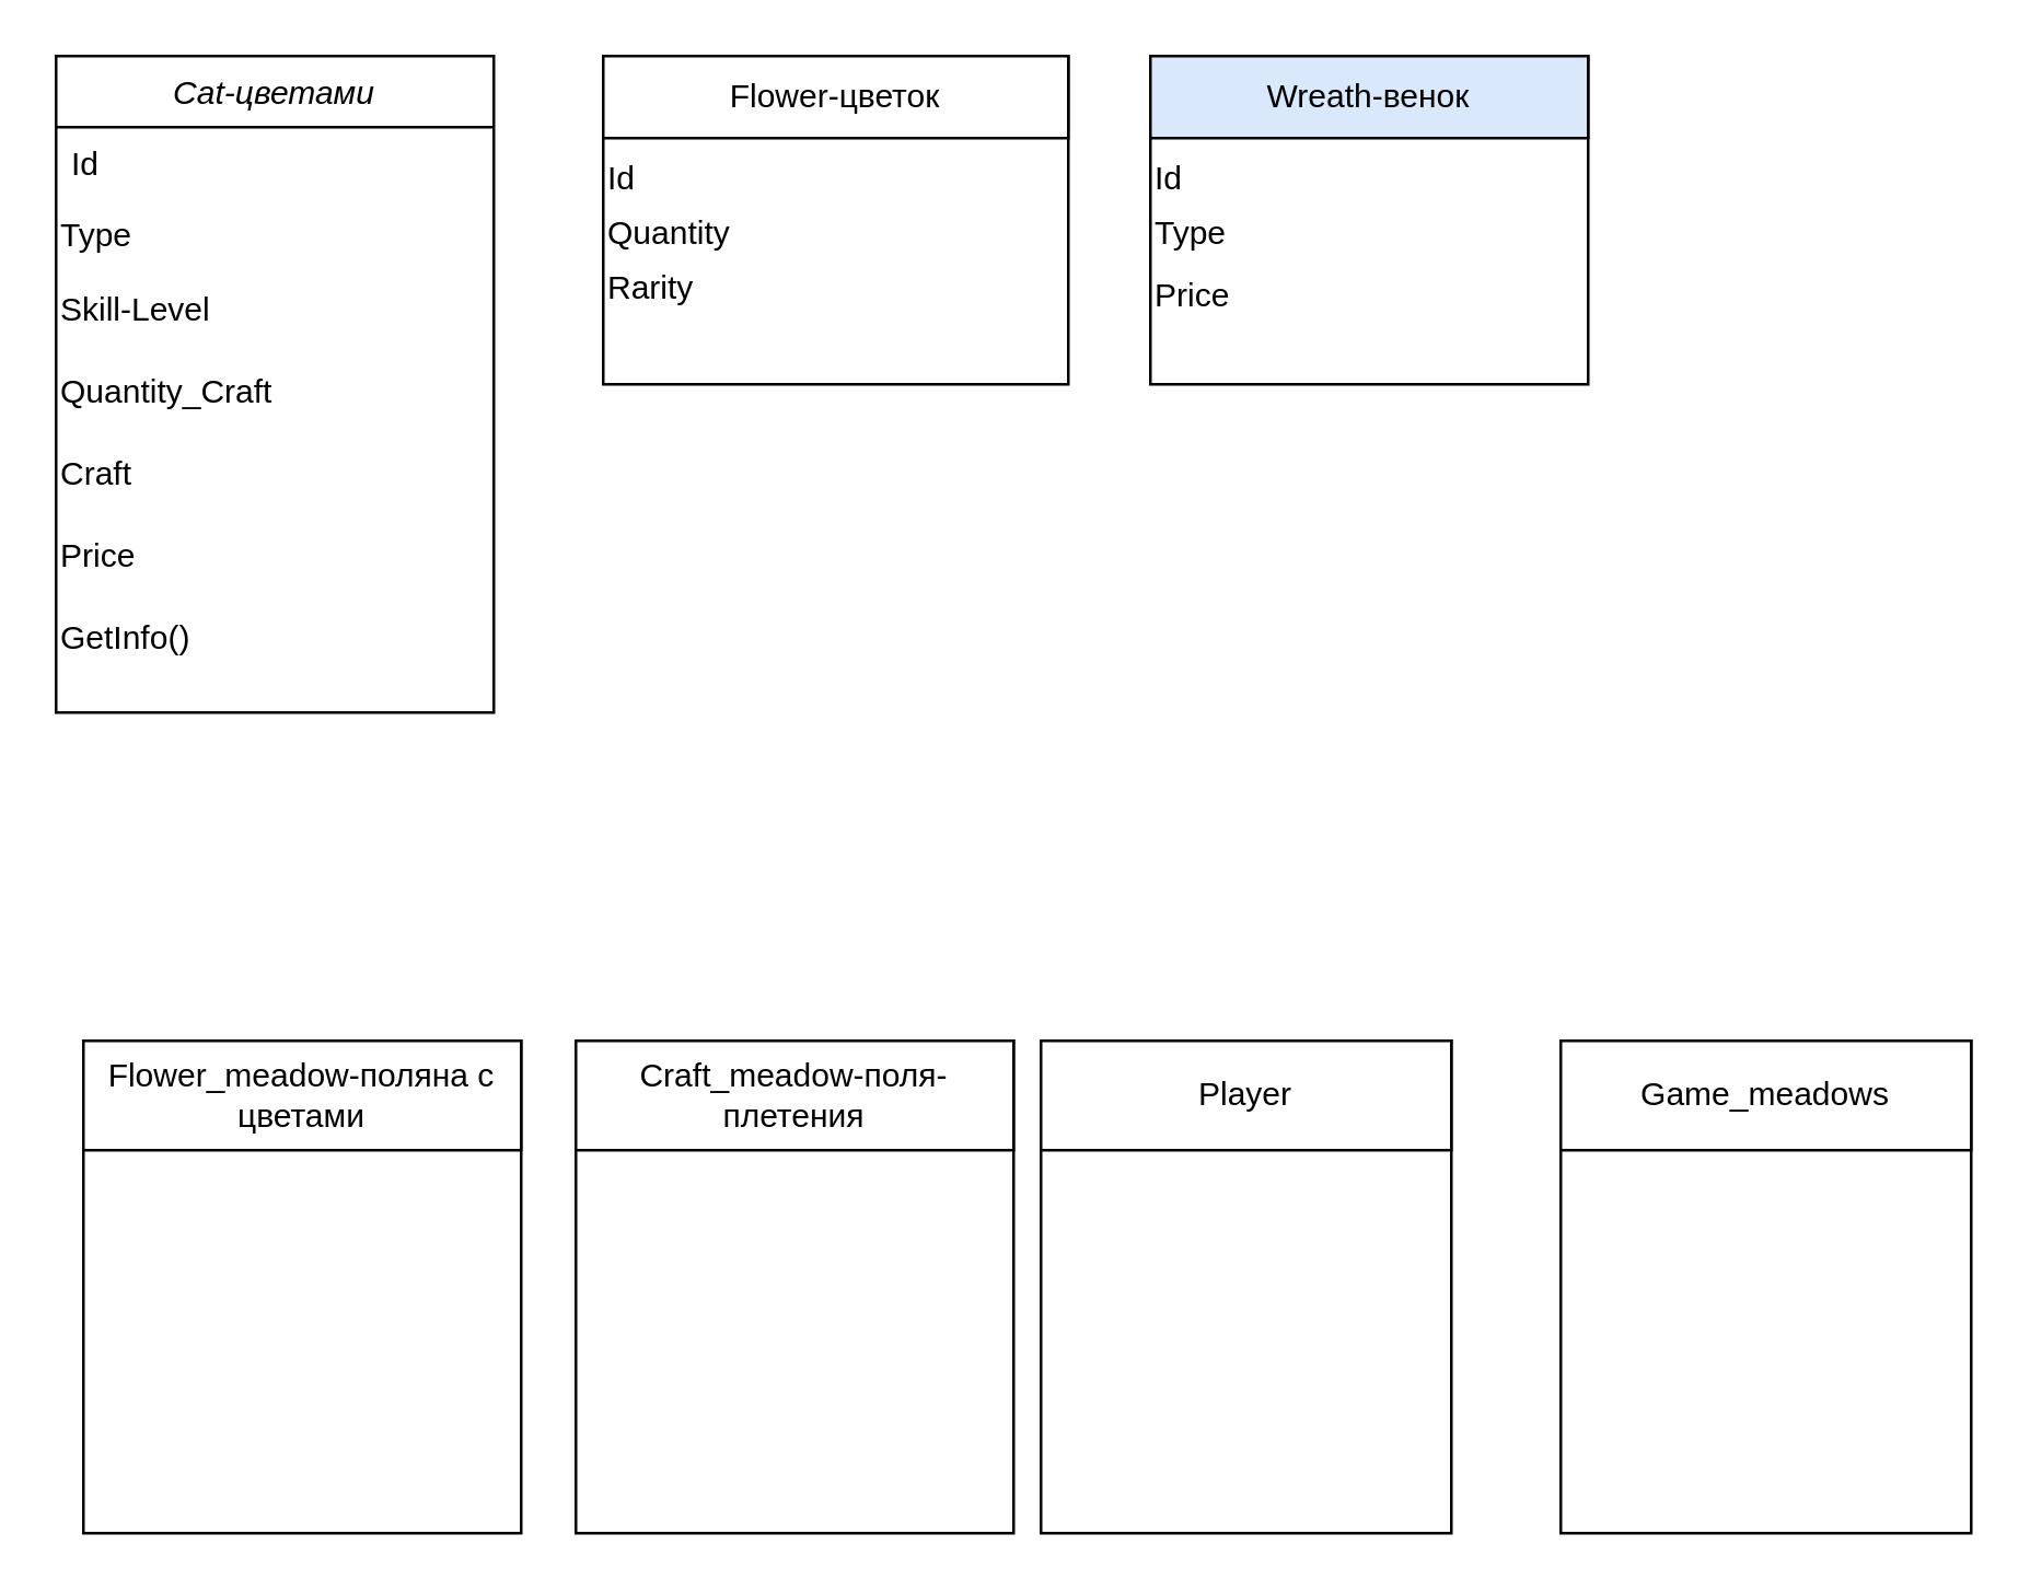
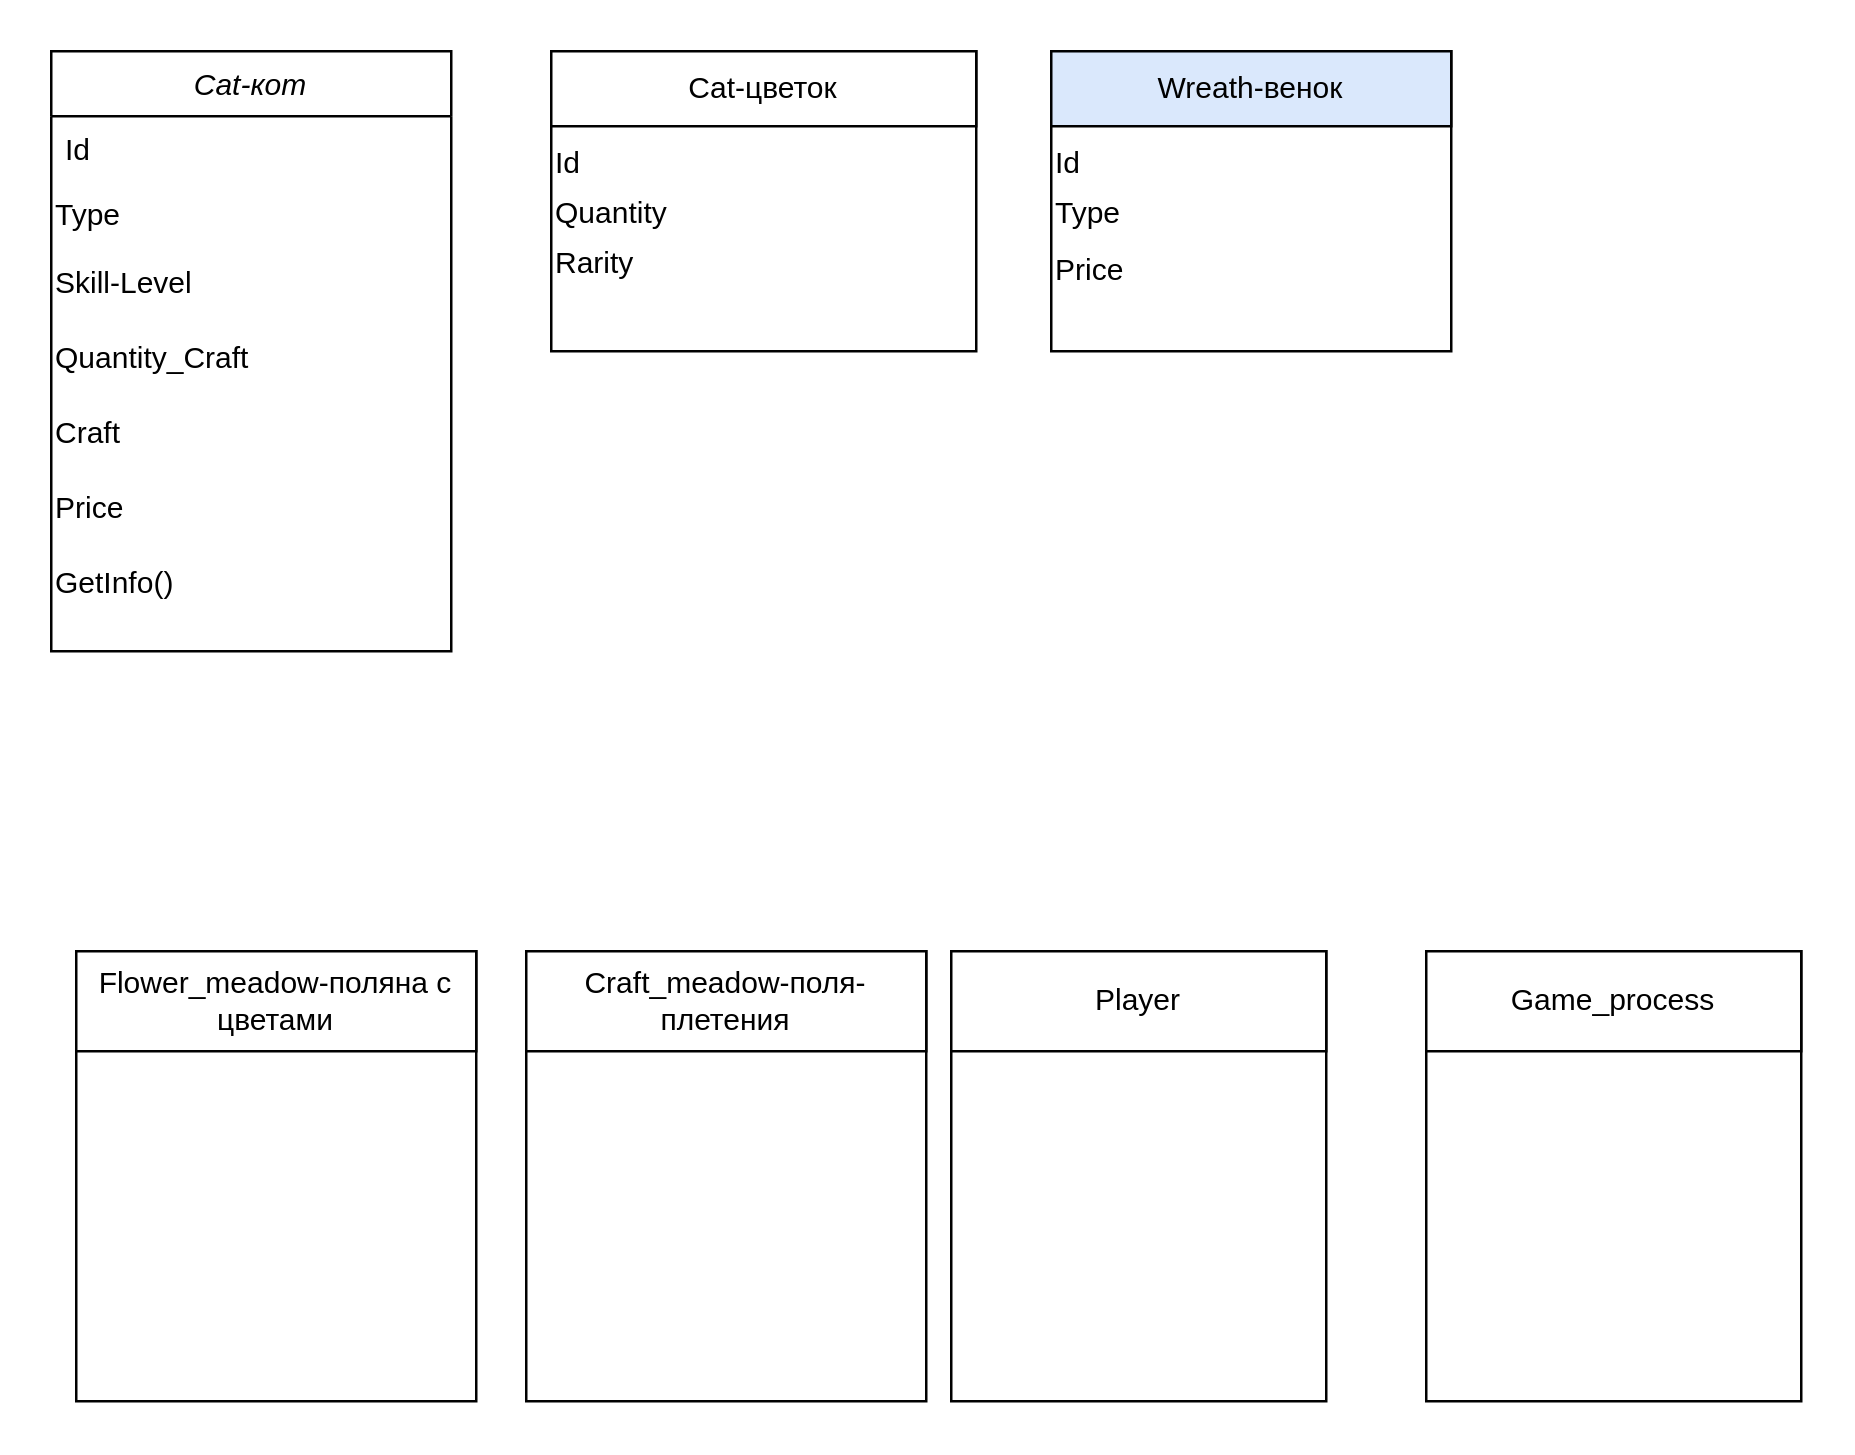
  <mxCell id="0" />
  <mxCell id="1" parent="0" />
- <mxCell id="2" value="Cat-цветами&#10;" style="swimlane;fontStyle=2;align=center;verticalAlign=top;childLayout=stackLayout;horizontal=1;startSize=26;horizontalStack=0;resizeParent=1;resizeLast=0;collapsible=1;marginBottom=0;rounded=0;shadow=0;strokeWidth=1;" parent="1" vertex="1"><mxGeometry width="160" height="240" as="geometry" x="20" y="20"><mxRectangle x="230" y="140" width="160" height="26" as="alternateBounds" /></mxGeometry></mxCell>
+ <mxCell id="2" value="Cat-кот&#10;" style="swimlane;fontStyle=2;align=center;verticalAlign=top;childLayout=stackLayout;horizontal=1;startSize=26;horizontalStack=0;resizeParent=1;resizeLast=0;collapsible=1;marginBottom=0;rounded=0;shadow=0;strokeWidth=1;" parent="1" vertex="1"><mxGeometry width="160" height="240" as="geometry" x="20" y="20"><mxRectangle x="230" y="140" width="160" height="26" as="alternateBounds" /></mxGeometry></mxCell>
  <mxCell id="3" value="Id" style="text;align=left;verticalAlign=top;spacingLeft=4;spacingRight=4;overflow=hidden;rotatable=0;points=[[0,0.5],[1,0.5]];portConstraint=eastwest;" parent="2" vertex="1"><mxGeometry y="26" width="160" height="26" as="geometry" /></mxCell>
  <mxCell id="4" value="Type" style="text;align=left;verticalAlign=top;spacingLeft=0;spacingRight=4;overflow=hidden;rotatable=0;points=[[0,0.5],[1,0.5]];portConstraint=eastwest;rounded=0;shadow=0;html=0;" parent="2" vertex="1"><mxGeometry y="52" width="160" height="26" as="geometry" /></mxCell>
  <mxCell id="5" value="Skill-Level" style="text;html=1;align=left;verticalAlign=middle;whiteSpace=wrap;rounded=0;" vertex="1" parent="2"><mxGeometry y="78" width="160" height="30" as="geometry" /></mxCell>
  <mxCell id="6" value="Quantity_Craft" style="text;html=1;align=left;verticalAlign=middle;whiteSpace=wrap;rounded=0;" vertex="1" parent="2"><mxGeometry y="108" width="160" height="30" as="geometry" /></mxCell>
  <mxCell id="7" value="Craft" style="text;html=1;align=left;verticalAlign=middle;whiteSpace=wrap;rounded=0;" vertex="1" parent="2"><mxGeometry y="138" width="160" height="30" as="geometry" /></mxCell>
  <mxCell id="8" value="Price" style="text;html=1;align=left;verticalAlign=middle;resizable=0;points=[];autosize=1;strokeColor=none;fillColor=none;" vertex="1" parent="2"><mxGeometry y="168" width="160" height="30" as="geometry" /></mxCell>
  <mxCell id="9" value="GetInfo()" style="text;html=1;align=left;verticalAlign=middle;whiteSpace=wrap;rounded=0;" vertex="1" parent="2"><mxGeometry y="198" width="160" height="30" as="geometry" /></mxCell>
  <mxCell id="10" value="" style="rounded=0;whiteSpace=wrap;html=1;" vertex="1" parent="1"><mxGeometry x="220" width="170" height="120" as="geometry" y="20" /></mxCell>
  <mxCell id="11" value="" style="rounded=0;whiteSpace=wrap;html=1;" vertex="1" parent="1"><mxGeometry x="420" width="160" height="120" as="geometry" y="20" /></mxCell>
- <mxCell id="12" value="Flower-цветок" style="rounded=0;whiteSpace=wrap;html=1;" vertex="1" parent="1"><mxGeometry x="220" width="170" height="30" as="geometry" y="20" /></mxCell>
+ <mxCell id="12" value="Cat-цветок" style="rounded=0;whiteSpace=wrap;html=1;" vertex="1" parent="1"><mxGeometry x="220" width="170" height="30" as="geometry" y="20" /></mxCell>
  <mxCell id="13" value="Wreath-венок" style="rounded=0;whiteSpace=wrap;html=1;fillColor=#dae8fc;" vertex="1" parent="1"><mxGeometry x="420" width="160" height="30" as="geometry" y="20" /></mxCell>
  <mxCell id="14" value="" style="rounded=0;whiteSpace=wrap;html=1;" vertex="1" parent="1"><mxGeometry x="30" y="380" width="160" height="180" as="geometry" /></mxCell>
  <mxCell id="15" value="" style="rounded=0;whiteSpace=wrap;html=1;" vertex="1" parent="1"><mxGeometry x="30" y="380" width="160" height="40" as="geometry" /></mxCell>
  <mxCell id="16" value="Flower_meadow-поляна с цветами" style="text;html=1;align=center;verticalAlign=middle;whiteSpace=wrap;rounded=0;" vertex="1" parent="1"><mxGeometry x="30" y="380" width="160" height="40" as="geometry" /></mxCell>
  <mxCell id="17" value="" style="rounded=0;whiteSpace=wrap;html=1;" vertex="1" parent="1"><mxGeometry x="210" y="380" width="160" height="180" as="geometry" /></mxCell>
  <mxCell id="18" value="" style="rounded=0;whiteSpace=wrap;html=1;" vertex="1" parent="1"><mxGeometry x="210" y="380" width="160" height="40" as="geometry" /></mxCell>
  <mxCell id="19" value="Craft_meadow-поля-плетения" style="text;html=1;align=center;verticalAlign=middle;whiteSpace=wrap;rounded=0;" vertex="1" parent="1"><mxGeometry x="210" y="380" width="160" height="40" as="geometry" /></mxCell>
  <mxCell id="20" value="" style="rounded=0;whiteSpace=wrap;html=1;" vertex="1" parent="1"><mxGeometry x="380" y="380" width="150" height="180" as="geometry" /></mxCell>
  <mxCell id="21" value="" style="rounded=0;whiteSpace=wrap;html=1;" vertex="1" parent="1"><mxGeometry x="380" y="380" width="150" height="40" as="geometry" /></mxCell>
  <mxCell id="22" value="Player" style="text;html=1;align=center;verticalAlign=middle;whiteSpace=wrap;rounded=0;" vertex="1" parent="1"><mxGeometry x="380" y="380" width="150" height="40" as="geometry" /></mxCell>
  <mxCell id="23" value="" style="rounded=0;whiteSpace=wrap;html=1;" vertex="1" parent="1"><mxGeometry x="570" y="380" width="150" height="180" as="geometry" /></mxCell>
  <mxCell id="24" value="" style="rounded=0;whiteSpace=wrap;html=1;" vertex="1" parent="1"><mxGeometry x="570" y="380" width="150" height="40" as="geometry" /></mxCell>
- <mxCell id="25" value="Game_meadow&lt;span style=&quot;background-color: initial;&quot;&gt;s&lt;/span&gt;" style="text;html=1;align=center;verticalAlign=middle;whiteSpace=wrap;rounded=0;" vertex="1" parent="1"><mxGeometry x="570" y="380" width="150" height="40" as="geometry" /></mxCell>
+ <mxCell id="25" value="Game_proces&lt;span style=&quot;background-color: initial;&quot;&gt;s&lt;/span&gt;" style="text;html=1;align=center;verticalAlign=middle;whiteSpace=wrap;rounded=0;" vertex="1" parent="1"><mxGeometry x="570" y="380" width="150" height="40" as="geometry" /></mxCell>
  <mxCell id="26" value="Id" style="text;html=1;align=left;verticalAlign=middle;whiteSpace=wrap;rounded=0;" vertex="1" parent="1"><mxGeometry x="220" y="50" width="170" height="30" as="geometry" /></mxCell>
  <mxCell id="27" value="Quantity" style="text;html=1;align=left;verticalAlign=middle;whiteSpace=wrap;rounded=0;" vertex="1" parent="1"><mxGeometry x="220" y="70" width="170" height="30" as="geometry" /></mxCell>
  <mxCell id="28" value="Rarity" style="text;html=1;align=left;verticalAlign=middle;whiteSpace=wrap;rounded=0;" vertex="1" parent="1"><mxGeometry x="220" y="90" width="170" height="30" as="geometry" /></mxCell>
  <mxCell id="29" value="Id" style="text;html=1;align=left;verticalAlign=middle;whiteSpace=wrap;rounded=0;" vertex="1" parent="1"><mxGeometry x="420" y="50" width="170" height="30" as="geometry" /></mxCell>
  <mxCell id="30" value="Type" style="text;html=1;align=left;verticalAlign=middle;whiteSpace=wrap;rounded=0;" vertex="1" parent="1"><mxGeometry x="420" y="70" width="170" height="30" as="geometry" /></mxCell>
  <mxCell id="31" value="Price&lt;div&gt;&lt;br&gt;&lt;/div&gt;" style="text;html=1;align=left;verticalAlign=middle;whiteSpace=wrap;rounded=0;" vertex="1" parent="1"><mxGeometry x="420" y="100" width="160" height="30" as="geometry" /></mxCell>
